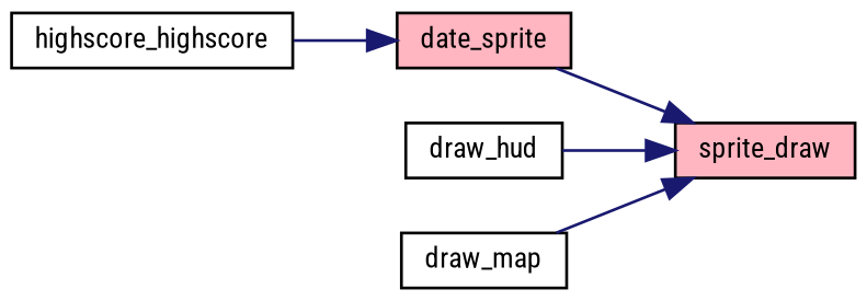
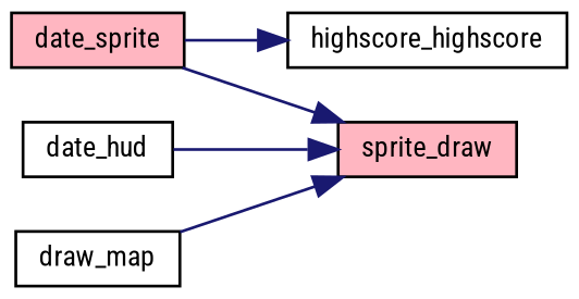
  digraph {
    fontname="Roboto Condensed"
    rankdir=RL
    node [color=black fillcolor=white fontname="Roboto Condensed" fontsize=10 shape=record style=filled]
    edge [color=midnightblue dir=back fontname="Roboto Condensed" fontsize=10 labelfontname=Helvetica labelfontsize=10 style=solid]
    n1 [fillcolor=lightpink fontcolor=black height=0.2 label=sprite_draw width=0.4]
    n2 [fillcolor=lightpink height=0.2 label=date_sprite width=0.4]
-   n3 [height=0.2 label=draw_hud width=0.4]
+   n3 [height=0.2 label=date_hud width=0.4]
    n4 [height=0.2 label=draw_map width=0.4]
    n5 [height=0.2 label=highscore_highscore width=0.4]
    n1 -> n2
    n1 -> n3
    n1 -> n4
-   n2 -> n5
+   n5 -> n2
  }
